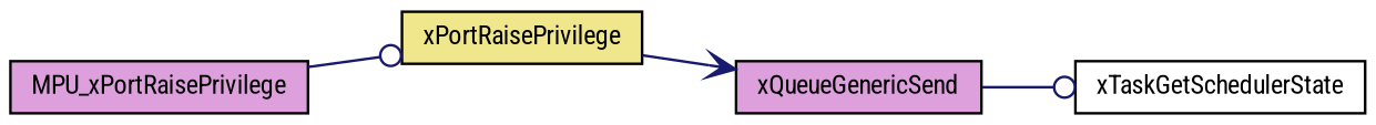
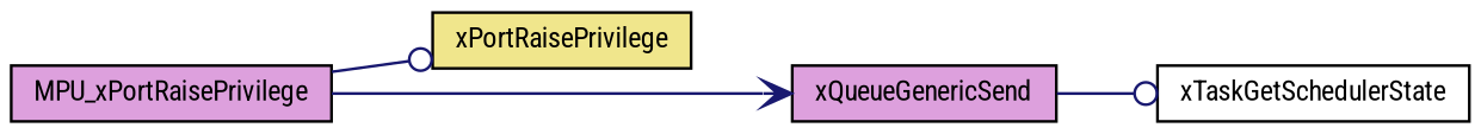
  digraph {
    fontname="Roboto Condensed"
    rankdir=LR
    node [color=black fillcolor=plum fontname="Roboto Condensed" fontsize=10 shape=record style=filled]
    edge [arrowhead=odot color=midnightblue fontname="Roboto Condensed" fontsize=10 labelfontname=Helvetica labelfontsize=10 style=solid]
    n1 [fontcolor=black height=0.2 label=MPU_xPortRaisePrivilege width=0.4]
    n2 [fillcolor=khaki height=0.2 label=xPortRaisePrivilege width=0.4]
    n3 [height=0.2 label=xQueueGenericSend width=0.4]
    n4 [fillcolor=white height=0.2 label=xTaskGetSchedulerState width=0.4]
    n1 -> n2
-   n2 -> n3 [arrowhead=vee]
+   n1 -> n3 [arrowhead=vee]
    n3 -> n4
  }
